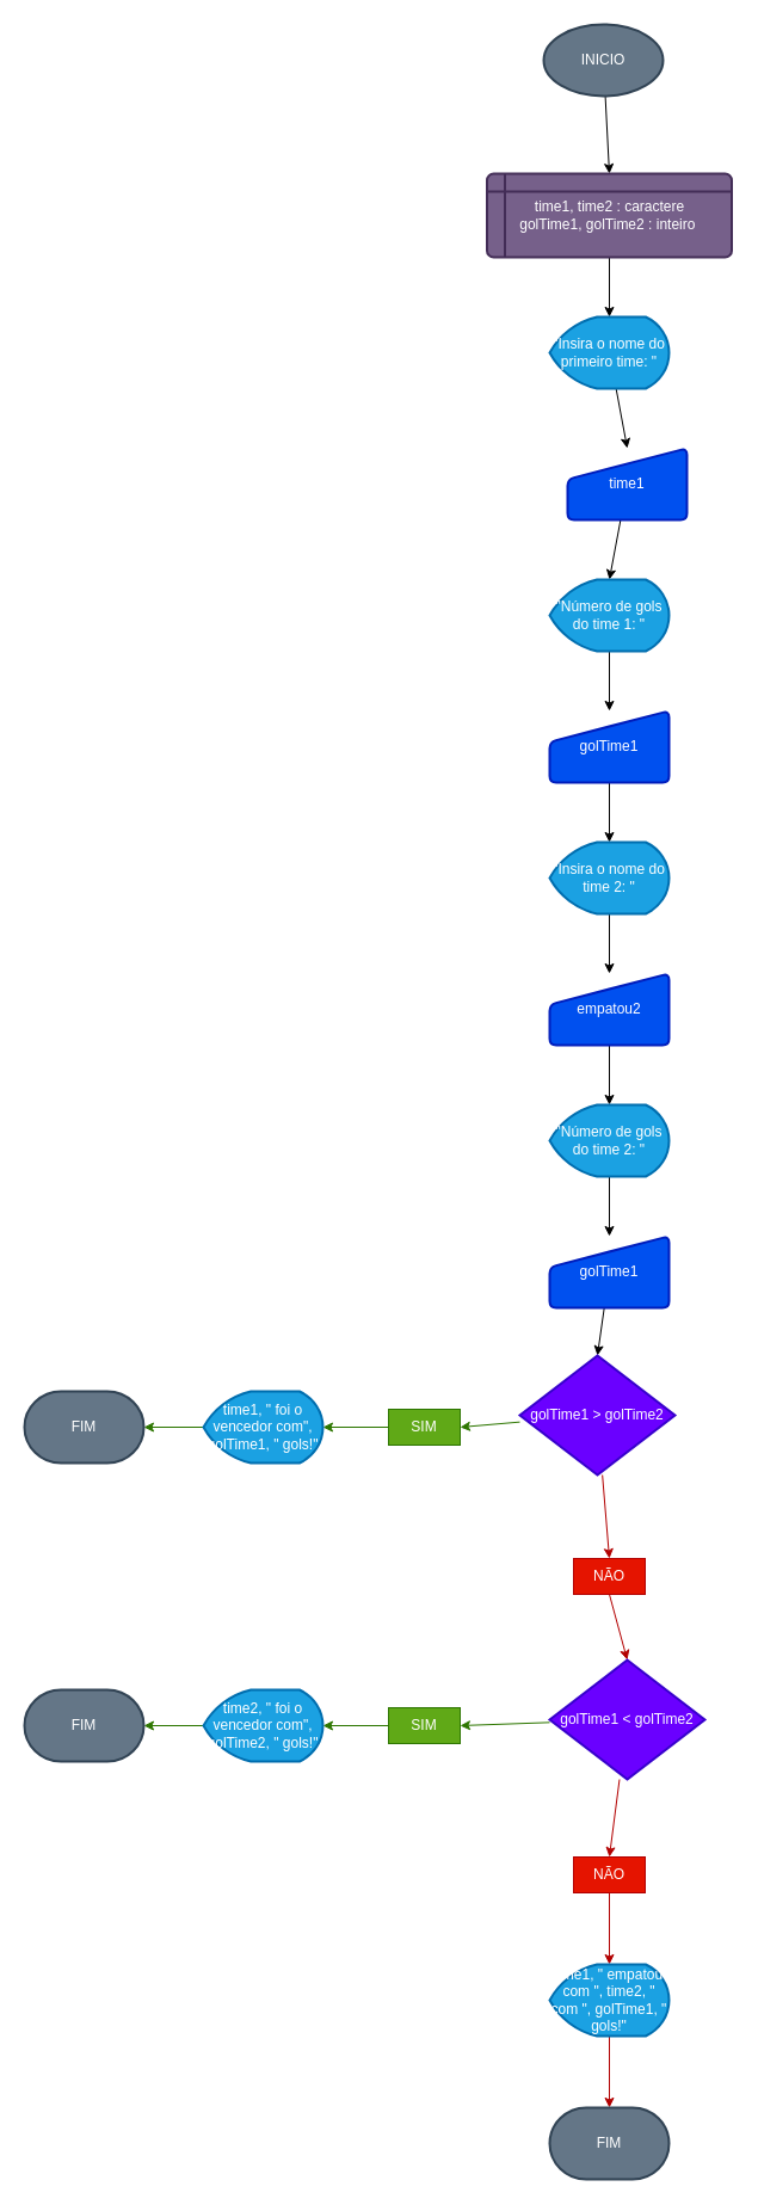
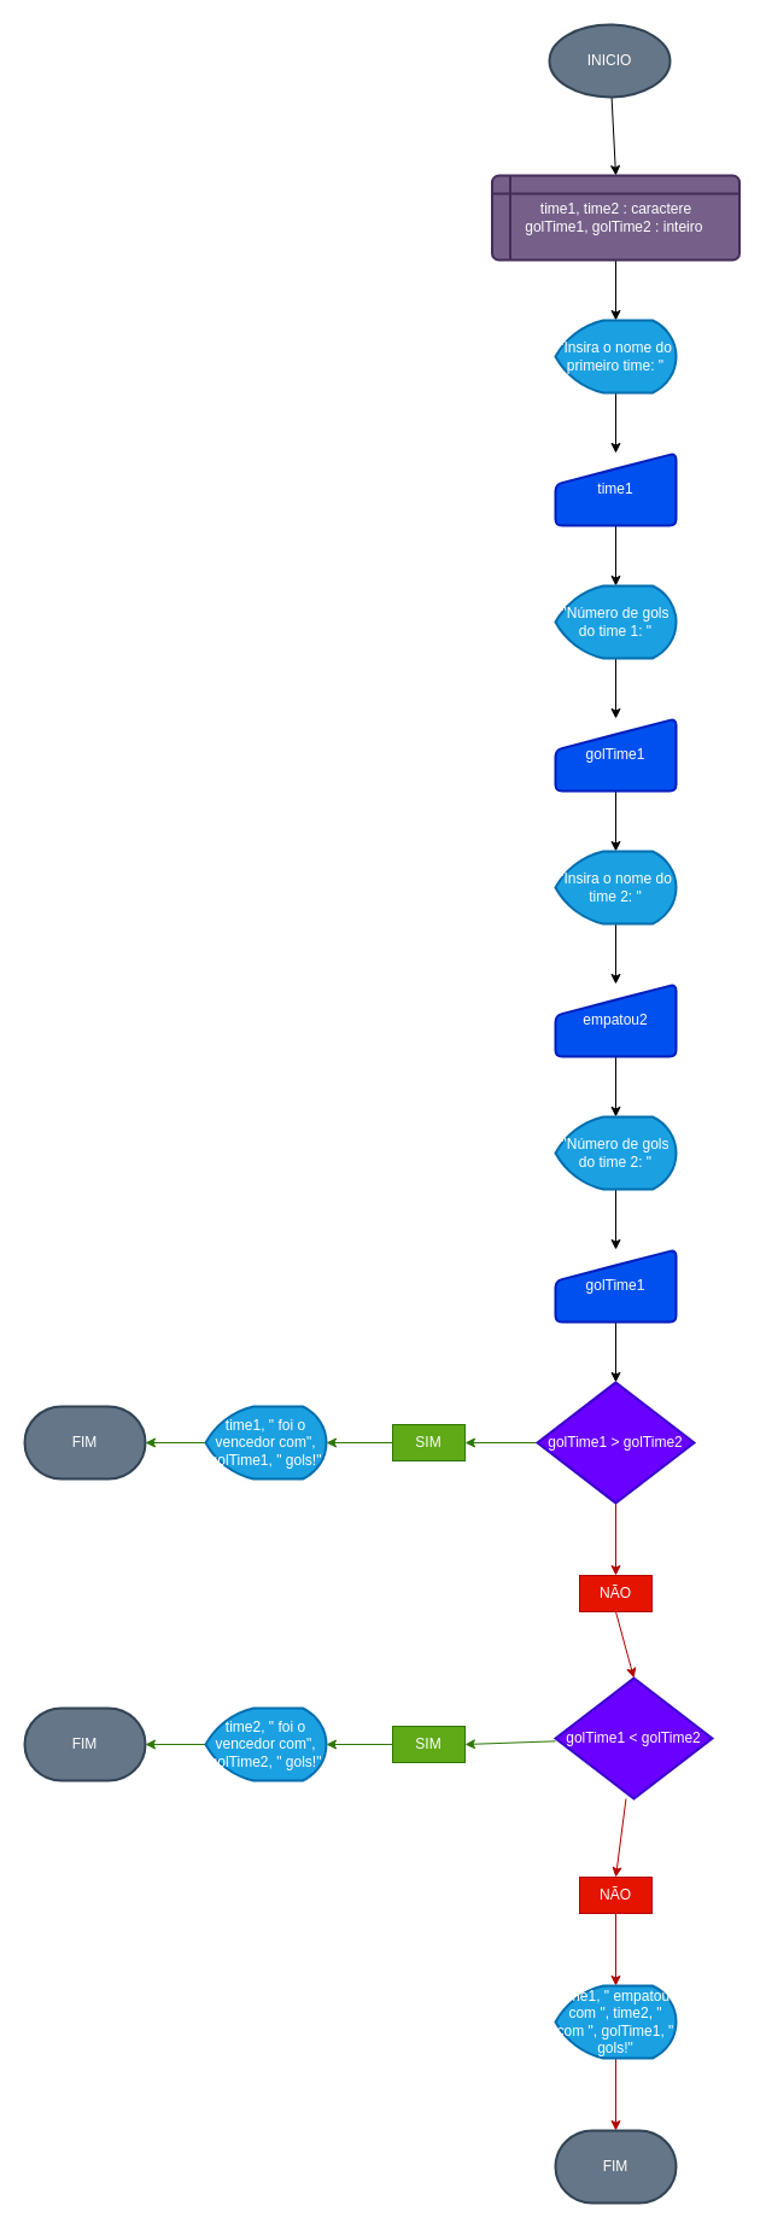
  <mxCell id="0" />
  <mxCell id="1" parent="0" />
  <mxCell id="2" style="edgeStyle=none;html=1;entryX=0.5;entryY=0;entryDx=0;entryDy=0;" edge="1" parent="1" source="3" target="5"><mxGeometry relative="1" as="geometry" /></mxCell>
  <mxCell id="3" value="INICIO" style="strokeWidth=2;html=1;shape=mxgraph.flowchart.start_1;whiteSpace=wrap;fillColor=#647687;fontColor=#ffffff;strokeColor=#314354;" vertex="1" parent="1"><mxGeometry x="455" y="20" width="100" height="60" as="geometry" /></mxCell>
  <mxCell id="4" style="edgeStyle=none;html=1;entryX=0.5;entryY=0;entryDx=0;entryDy=0;entryPerimeter=0;" edge="1" parent="1" source="5" target="7"><mxGeometry relative="1" as="geometry" /></mxCell>
  <mxCell id="5" value="time1, time2 : caractere&lt;br&gt;golTime1, golTime2 : inteiro&amp;nbsp;" style="shape=internalStorage;whiteSpace=wrap;html=1;dx=15;dy=15;rounded=1;arcSize=8;strokeWidth=2;fillColor=#76608a;fontColor=#ffffff;strokeColor=#432D57;" vertex="1" parent="1"><mxGeometry x="407.5" y="145" width="205" height="70" as="geometry" /></mxCell>
  <mxCell id="6" style="edgeStyle=none;html=1;entryX=0.5;entryY=0;entryDx=0;entryDy=0;" edge="1" parent="1" source="7" target="9"><mxGeometry relative="1" as="geometry" /></mxCell>
  <mxCell id="7" value="&quot;Insira o nome do primeiro time: &quot;" style="strokeWidth=2;html=1;shape=mxgraph.flowchart.display;whiteSpace=wrap;fillColor=#1ba1e2;fontColor=#ffffff;strokeColor=#006EAF;" vertex="1" parent="1"><mxGeometry x="460" y="265" width="100" height="60" as="geometry" /></mxCell>
  <mxCell id="8" style="edgeStyle=none;html=1;entryX=0.5;entryY=0;entryDx=0;entryDy=0;entryPerimeter=0;" edge="1" parent="1" source="9" target="11"><mxGeometry relative="1" as="geometry" /></mxCell>
- <mxCell id="9" value="time1" style="html=1;strokeWidth=2;shape=manualInput;whiteSpace=wrap;rounded=1;size=26;arcSize=11;fillColor=#0050ef;fontColor=#ffffff;strokeColor=#001DBC;" vertex="1" parent="1"><mxGeometry x="475" y="375" width="100" height="60" as="geometry" /></mxCell>
+ <mxCell id="9" value="time1" style="html=1;strokeWidth=2;shape=manualInput;whiteSpace=wrap;rounded=1;size=26;arcSize=11;fillColor=#0050ef;fontColor=#ffffff;strokeColor=#001DBC;" vertex="1" parent="1"><mxGeometry x="460" y="375" width="100" height="60" as="geometry" /></mxCell>
  <mxCell id="10" style="edgeStyle=none;html=1;entryX=0.5;entryY=0;entryDx=0;entryDy=0;" edge="1" parent="1" source="11" target="13"><mxGeometry relative="1" as="geometry" /></mxCell>
  <mxCell id="11" value="&quot;Número de gols do time 1: &quot;" style="strokeWidth=2;html=1;shape=mxgraph.flowchart.display;whiteSpace=wrap;fillColor=#1ba1e2;fontColor=#ffffff;strokeColor=#006EAF;" vertex="1" parent="1"><mxGeometry x="460" y="485" width="100" height="60" as="geometry" /></mxCell>
  <mxCell id="12" style="edgeStyle=none;html=1;entryX=0.5;entryY=0;entryDx=0;entryDy=0;entryPerimeter=0;" edge="1" parent="1" source="13" target="15"><mxGeometry relative="1" as="geometry" /></mxCell>
  <mxCell id="13" value="golTime1" style="html=1;strokeWidth=2;shape=manualInput;whiteSpace=wrap;rounded=1;size=26;arcSize=11;fillColor=#0050ef;fontColor=#ffffff;strokeColor=#001DBC;" vertex="1" parent="1"><mxGeometry x="460" y="595" width="100" height="60" as="geometry" /></mxCell>
  <mxCell id="14" style="edgeStyle=none;html=1;entryX=0.5;entryY=0;entryDx=0;entryDy=0;" edge="1" parent="1" source="15" target="17"><mxGeometry relative="1" as="geometry" /></mxCell>
  <mxCell id="15" value="&quot;Insira o nome do time 2: &quot;" style="strokeWidth=2;html=1;shape=mxgraph.flowchart.display;whiteSpace=wrap;fillColor=#1ba1e2;fontColor=#ffffff;strokeColor=#006EAF;" vertex="1" parent="1"><mxGeometry x="460" y="705" width="100" height="60" as="geometry" /></mxCell>
  <mxCell id="16" style="edgeStyle=none;html=1;entryX=0.5;entryY=0;entryDx=0;entryDy=0;entryPerimeter=0;" edge="1" parent="1" source="17" target="19"><mxGeometry relative="1" as="geometry" /></mxCell>
  <mxCell id="17" value="empatou2" style="html=1;strokeWidth=2;shape=manualInput;whiteSpace=wrap;rounded=1;size=26;arcSize=11;fillColor=#0050ef;fontColor=#ffffff;strokeColor=#001DBC;" vertex="1" parent="1"><mxGeometry x="460" y="815" width="100" height="60" as="geometry" /></mxCell>
  <mxCell id="18" style="edgeStyle=none;html=1;entryX=0.5;entryY=0;entryDx=0;entryDy=0;" edge="1" parent="1" source="19" target="21"><mxGeometry relative="1" as="geometry" /></mxCell>
  <mxCell id="19" value="&quot;Número de gols do time 2: &quot;" style="strokeWidth=2;html=1;shape=mxgraph.flowchart.display;whiteSpace=wrap;fillColor=#1ba1e2;fontColor=#ffffff;strokeColor=#006EAF;" vertex="1" parent="1"><mxGeometry x="460" y="925" width="100" height="60" as="geometry" /></mxCell>
  <mxCell id="20" style="edgeStyle=none;html=1;entryX=0.5;entryY=0;entryDx=0;entryDy=0;entryPerimeter=0;" edge="1" parent="1" source="21" target="24"><mxGeometry relative="1" as="geometry" /></mxCell>
  <mxCell id="21" value="golTime1" style="html=1;strokeWidth=2;shape=manualInput;whiteSpace=wrap;rounded=1;size=26;arcSize=11;fillColor=#0050ef;fontColor=#ffffff;strokeColor=#001DBC;" vertex="1" parent="1"><mxGeometry x="460" y="1035" width="100" height="60" as="geometry" /></mxCell>
  <mxCell id="22" style="edgeStyle=none;html=1;entryX=1;entryY=0.5;entryDx=0;entryDy=0;fillColor=#60a917;strokeColor=#2D7600;" edge="1" parent="1" source="24" target="26"><mxGeometry relative="1" as="geometry" /></mxCell>
  <mxCell id="23" style="edgeStyle=none;html=1;entryX=0.5;entryY=0;entryDx=0;entryDy=0;fillColor=#e51400;strokeColor=#B20000;" edge="1" parent="1" source="24" target="31"><mxGeometry relative="1" as="geometry" /></mxCell>
- <mxCell id="24" value="golTime1 &amp;gt; golTime2" style="strokeWidth=2;html=1;shape=mxgraph.flowchart.decision;whiteSpace=wrap;fillColor=#6a00ff;fontColor=#ffffff;strokeColor=#3700CC;" vertex="1" parent="1"><mxGeometry x="435" y="1135" width="130" height="100" as="geometry" /></mxCell>
+ <mxCell id="24" value="golTime1 &amp;gt; golTime2" style="strokeWidth=2;html=1;shape=mxgraph.flowchart.decision;whiteSpace=wrap;fillColor=#6a00ff;fontColor=#ffffff;strokeColor=#3700CC;" vertex="1" parent="1"><mxGeometry x="445" y="1145" width="130" height="100" as="geometry" /></mxCell>
  <mxCell id="25" style="edgeStyle=none;html=1;entryX=1;entryY=0.5;entryDx=0;entryDy=0;entryPerimeter=0;fillColor=#60a917;strokeColor=#2D7600;" edge="1" parent="1" source="26" target="28"><mxGeometry relative="1" as="geometry" /></mxCell>
  <mxCell id="26" value="SIM" style="text;html=1;strokeColor=#2D7600;fillColor=#60a917;align=center;verticalAlign=middle;whiteSpace=wrap;rounded=0;fontColor=#ffffff;" vertex="1" parent="1"><mxGeometry x="325" y="1180" width="60" height="30" as="geometry" /></mxCell>
  <mxCell id="27" style="edgeStyle=none;html=1;entryX=1;entryY=0.5;entryDx=0;entryDy=0;entryPerimeter=0;fillColor=#60a917;strokeColor=#2D7600;" edge="1" parent="1" source="28" target="29"><mxGeometry relative="1" as="geometry" /></mxCell>
  <mxCell id="28" value="time1, &quot; foi o vencedor com&quot;, golTime1, &quot; gols!&quot;" style="strokeWidth=2;html=1;shape=mxgraph.flowchart.display;whiteSpace=wrap;fillColor=#1ba1e2;fontColor=#ffffff;strokeColor=#006EAF;" vertex="1" parent="1"><mxGeometry x="170" y="1165" width="100" height="60" as="geometry" /></mxCell>
  <mxCell id="29" value="FIM" style="strokeWidth=2;html=1;shape=mxgraph.flowchart.terminator;whiteSpace=wrap;fillColor=#647687;fontColor=#ffffff;strokeColor=#314354;" vertex="1" parent="1"><mxGeometry x="20" y="1165" width="100" height="60" as="geometry" /></mxCell>
  <mxCell id="30" style="edgeStyle=none;html=1;exitX=0.5;exitY=1;exitDx=0;exitDy=0;entryX=0.5;entryY=0;entryDx=0;entryDy=0;entryPerimeter=0;fillColor=#e51400;strokeColor=#B20000;" edge="1" parent="1" source="31" target="34"><mxGeometry relative="1" as="geometry" /></mxCell>
  <mxCell id="31" value="NÃO" style="text;html=1;strokeColor=#B20000;fillColor=#e51400;align=center;verticalAlign=middle;whiteSpace=wrap;rounded=0;fontColor=#ffffff;" vertex="1" parent="1"><mxGeometry x="480" y="1305" width="60" height="30" as="geometry" /></mxCell>
  <mxCell id="32" style="edgeStyle=none;html=1;entryX=1;entryY=0.5;entryDx=0;entryDy=0;fillColor=#60a917;strokeColor=#2D7600;" edge="1" parent="1" source="34" target="36"><mxGeometry relative="1" as="geometry" /></mxCell>
  <mxCell id="33" style="edgeStyle=none;html=1;entryX=0.5;entryY=0;entryDx=0;entryDy=0;fillColor=#e51400;strokeColor=#B20000;" edge="1" parent="1" source="34" target="41"><mxGeometry relative="1" as="geometry" /></mxCell>
  <mxCell id="34" value="golTime1 &amp;lt; golTime2" style="strokeWidth=2;html=1;shape=mxgraph.flowchart.decision;whiteSpace=wrap;fillColor=#6a00ff;fontColor=#ffffff;strokeColor=#3700CC;" vertex="1" parent="1"><mxGeometry x="460" y="1390" width="130" height="100" as="geometry" /></mxCell>
  <mxCell id="35" style="edgeStyle=none;html=1;exitX=0;exitY=0.5;exitDx=0;exitDy=0;entryX=1;entryY=0.5;entryDx=0;entryDy=0;entryPerimeter=0;fillColor=#60a917;strokeColor=#2D7600;" edge="1" parent="1" source="36" target="38"><mxGeometry relative="1" as="geometry" /></mxCell>
  <mxCell id="36" value="SIM" style="text;html=1;strokeColor=#2D7600;fillColor=#60a917;align=center;verticalAlign=middle;whiteSpace=wrap;rounded=0;fontColor=#ffffff;" vertex="1" parent="1"><mxGeometry x="325" y="1430" width="60" height="30" as="geometry" /></mxCell>
  <mxCell id="37" style="edgeStyle=none;html=1;entryX=1;entryY=0.5;entryDx=0;entryDy=0;entryPerimeter=0;fillColor=#60a917;strokeColor=#2D7600;" edge="1" parent="1" source="38" target="39"><mxGeometry relative="1" as="geometry" /></mxCell>
  <mxCell id="38" value="time2, &quot; foi o vencedor com&quot;, golTime2, &quot; gols!&quot;" style="strokeWidth=2;html=1;shape=mxgraph.flowchart.display;whiteSpace=wrap;fillColor=#1ba1e2;fontColor=#ffffff;strokeColor=#006EAF;" vertex="1" parent="1"><mxGeometry x="170" y="1415" width="100" height="60" as="geometry" /></mxCell>
  <mxCell id="39" value="FIM" style="strokeWidth=2;html=1;shape=mxgraph.flowchart.terminator;whiteSpace=wrap;fillColor=#647687;fontColor=#ffffff;strokeColor=#314354;" vertex="1" parent="1"><mxGeometry x="20" y="1415" width="100" height="60" as="geometry" /></mxCell>
  <mxCell id="40" style="edgeStyle=none;html=1;exitX=0.5;exitY=1;exitDx=0;exitDy=0;entryX=0.5;entryY=0;entryDx=0;entryDy=0;entryPerimeter=0;fillColor=#e51400;strokeColor=#B20000;" edge="1" parent="1" source="41" target="43"><mxGeometry relative="1" as="geometry" /></mxCell>
  <mxCell id="41" value="NÃO" style="text;html=1;strokeColor=#B20000;fillColor=#e51400;align=center;verticalAlign=middle;whiteSpace=wrap;rounded=0;fontColor=#ffffff;" vertex="1" parent="1"><mxGeometry x="480" y="1555" width="60" height="30" as="geometry" /></mxCell>
  <mxCell id="42" style="edgeStyle=none;html=1;entryX=0.5;entryY=0;entryDx=0;entryDy=0;entryPerimeter=0;fillColor=#e51400;strokeColor=#B20000;" edge="1" parent="1" source="43" target="44"><mxGeometry relative="1" as="geometry" /></mxCell>
  <mxCell id="43" value="time1, &quot; empatou com &quot;, time2, &quot; com &quot;, golTime1, &quot; gols!&quot;" style="strokeWidth=2;html=1;shape=mxgraph.flowchart.display;whiteSpace=wrap;fillColor=#1ba1e2;fontColor=#ffffff;strokeColor=#006EAF;" vertex="1" parent="1"><mxGeometry x="460" y="1645" width="100" height="60" as="geometry" /></mxCell>
  <mxCell id="44" value="FIM" style="strokeWidth=2;html=1;shape=mxgraph.flowchart.terminator;whiteSpace=wrap;fillColor=#647687;fontColor=#ffffff;strokeColor=#314354;" vertex="1" parent="1"><mxGeometry x="460" y="1765" width="100" height="60" as="geometry" /></mxCell>
